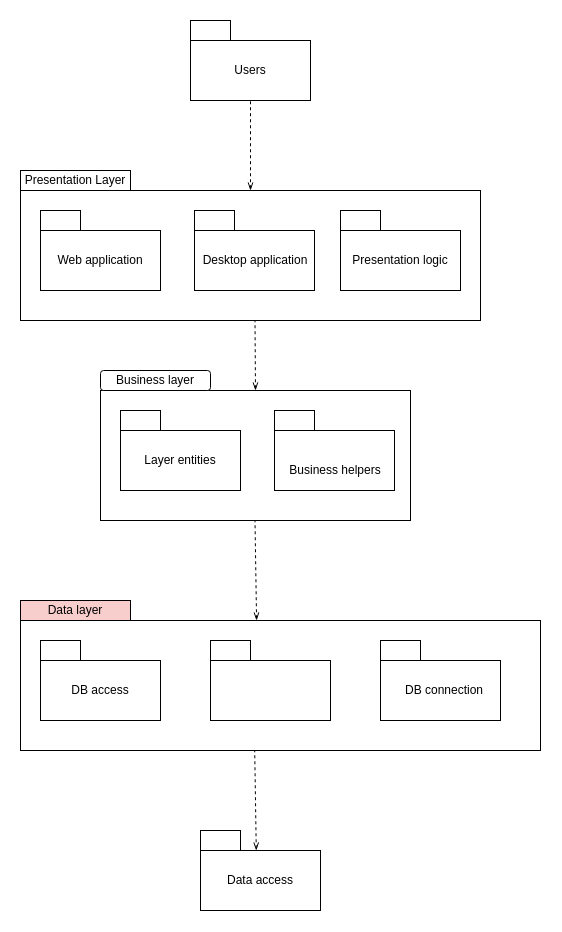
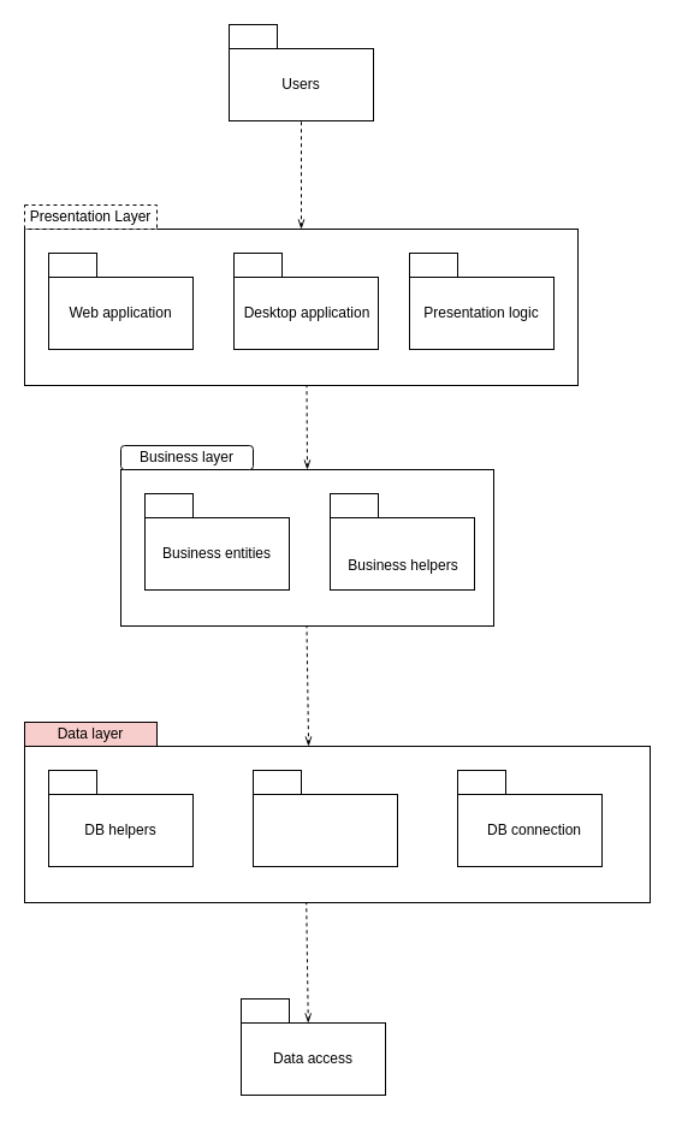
  <mxCell id="0" />
  <mxCell id="1" parent="0" />
  <mxCell id="2" value="" style="rounded=0;whiteSpace=wrap;html=1;" vertex="1" parent="1"><mxGeometry x="190" y="40" width="120" height="60" as="geometry" /></mxCell>
  <mxCell id="3" value="" style="rounded=0;whiteSpace=wrap;html=1;" vertex="1" parent="1"><mxGeometry x="190" y="20" width="40" height="20" as="geometry" /></mxCell>
  <mxCell id="4" value="Users" style="text;html=1;strokeColor=none;fillColor=none;align=center;verticalAlign=middle;whiteSpace=wrap;rounded=0;" vertex="1" parent="1"><mxGeometry x="230" y="60" width="40" height="20" as="geometry" /></mxCell>
  <mxCell id="5" value="" style="rounded=0;whiteSpace=wrap;html=1;" vertex="1" parent="1"><mxGeometry x="20" y="190" width="460" height="130" as="geometry" /></mxCell>
- <mxCell id="6" value="Presentation Layer" style="rounded=0;whiteSpace=wrap;html=1;" vertex="1" parent="1"><mxGeometry x="20" y="170" width="110" height="20" as="geometry" /></mxCell>
+ <mxCell id="6" value="Presentation Layer" style="rounded=0;whiteSpace=wrap;html=1;dashed=1;" vertex="1" parent="1"><mxGeometry x="20" y="170" width="110" height="20" as="geometry" /></mxCell>
  <mxCell id="7" value="" style="rounded=0;whiteSpace=wrap;html=1;" vertex="1" parent="1"><mxGeometry x="40" y="230" width="120" height="60" as="geometry" /></mxCell>
  <mxCell id="8" value="" style="rounded=0;whiteSpace=wrap;html=1;" vertex="1" parent="1"><mxGeometry x="40" y="210" width="40" height="20" as="geometry" /></mxCell>
  <mxCell id="9" value="Web application" style="text;html=1;strokeColor=none;fillColor=none;align=center;verticalAlign=middle;whiteSpace=wrap;rounded=0;" vertex="1" parent="1"><mxGeometry x="50" y="250" width="100" height="20" as="geometry" /></mxCell>
  <mxCell id="10" value="" style="rounded=0;whiteSpace=wrap;html=1;" vertex="1" parent="1"><mxGeometry x="194" y="230" width="120" height="60" as="geometry" /></mxCell>
  <mxCell id="11" value="" style="rounded=0;whiteSpace=wrap;html=1;" vertex="1" parent="1"><mxGeometry x="194" y="210" width="40" height="20" as="geometry" /></mxCell>
  <mxCell id="12" value="Desktop application" style="text;html=1;strokeColor=none;fillColor=none;align=center;verticalAlign=middle;whiteSpace=wrap;rounded=0;" vertex="1" parent="1"><mxGeometry x="200" y="250" width="110" height="20" as="geometry" /></mxCell>
  <mxCell id="13" value="" style="rounded=0;whiteSpace=wrap;html=1;" vertex="1" parent="1"><mxGeometry x="340" y="230" width="120" height="60" as="geometry" /></mxCell>
  <mxCell id="14" value="" style="rounded=0;whiteSpace=wrap;html=1;" vertex="1" parent="1"><mxGeometry x="340" y="210" width="40" height="20" as="geometry" /></mxCell>
  <mxCell id="15" value="Presentation logic" style="text;html=1;strokeColor=none;fillColor=none;align=center;verticalAlign=middle;whiteSpace=wrap;rounded=0;" vertex="1" parent="1"><mxGeometry x="350" y="250" width="100" height="20" as="geometry" /></mxCell>
  <mxCell id="16" value="" style="endArrow=none;dashed=1;html=1;entryX=0.5;entryY=1;entryDx=0;entryDy=0;startArrow=openThin;startFill=0;" edge="1" parent="1" source="5" target="2"><mxGeometry width="50" height="50" relative="1" as="geometry"><mxPoint x="230" y="180" as="sourcePoint" /><mxPoint x="280" y="130" as="targetPoint" /></mxGeometry></mxCell>
  <mxCell id="17" value="" style="rounded=0;whiteSpace=wrap;html=1;" vertex="1" parent="1"><mxGeometry x="100" y="390" width="310" height="130" as="geometry" /></mxCell>
  <mxCell id="18" value="Business layer" style="whiteSpace=wrap;html=1;rounded=1;" vertex="1" parent="1"><mxGeometry x="100" y="370" width="110" height="20" as="geometry" /></mxCell>
  <mxCell id="19" value="" style="rounded=0;whiteSpace=wrap;html=1;" vertex="1" parent="1"><mxGeometry x="120" y="430" width="120" height="60" as="geometry" /></mxCell>
  <mxCell id="20" value="" style="rounded=0;whiteSpace=wrap;html=1;" vertex="1" parent="1"><mxGeometry x="120" y="410" width="40" height="20" as="geometry" /></mxCell>
- <mxCell id="21" value="Layer entities" style="text;html=1;strokeColor=none;fillColor=none;align=center;verticalAlign=middle;whiteSpace=wrap;rounded=0;" vertex="1" parent="1"><mxGeometry x="130" y="450" width="100" height="20" as="geometry" /></mxCell>
+ <mxCell id="21" value="Business entities" style="text;html=1;strokeColor=none;fillColor=none;align=center;verticalAlign=middle;whiteSpace=wrap;rounded=0;" vertex="1" parent="1"><mxGeometry x="130" y="450" width="100" height="20" as="geometry" /></mxCell>
  <mxCell id="22" value="" style="rounded=0;whiteSpace=wrap;html=1;" vertex="1" parent="1"><mxGeometry x="274" y="430" width="120" height="60" as="geometry" /></mxCell>
  <mxCell id="23" value="" style="rounded=0;whiteSpace=wrap;html=1;" vertex="1" parent="1"><mxGeometry x="274" y="410" width="40" height="20" as="geometry" /></mxCell>
  <mxCell id="24" value="Business helpers" style="text;html=1;strokeColor=none;fillColor=none;align=center;verticalAlign=middle;whiteSpace=wrap;rounded=0;" vertex="1" parent="1"><mxGeometry x="280" y="460" width="110" height="20" as="geometry" /></mxCell>
  <mxCell id="25" value="" style="rounded=0;whiteSpace=wrap;html=1;" vertex="1" parent="1"><mxGeometry x="20" y="620" width="520" height="130" as="geometry" /></mxCell>
  <mxCell id="26" value="Data layer" style="rounded=0;whiteSpace=wrap;html=1;fillColor=#f8cecc;" vertex="1" parent="1"><mxGeometry x="20" y="600" width="110" height="20" as="geometry" /></mxCell>
  <mxCell id="27" value="" style="rounded=0;whiteSpace=wrap;html=1;" vertex="1" parent="1"><mxGeometry x="40" y="660" width="120" height="60" as="geometry" /></mxCell>
  <mxCell id="28" value="" style="rounded=0;whiteSpace=wrap;html=1;" vertex="1" parent="1"><mxGeometry x="40" y="640" width="40" height="20" as="geometry" /></mxCell>
- <mxCell id="29" value="DB access" style="text;html=1;strokeColor=none;fillColor=none;align=center;verticalAlign=middle;whiteSpace=wrap;rounded=0;" vertex="1" parent="1"><mxGeometry x="50" y="680" width="100" height="20" as="geometry" /></mxCell>
+ <mxCell id="29" value="DB helpers" style="text;html=1;strokeColor=none;fillColor=none;align=center;verticalAlign=middle;whiteSpace=wrap;rounded=0;" vertex="1" parent="1"><mxGeometry x="50" y="680" width="100" height="20" as="geometry" /></mxCell>
  <mxCell id="30" value="" style="rounded=0;whiteSpace=wrap;html=1;" vertex="1" parent="1"><mxGeometry x="210" y="660" width="120" height="60" as="geometry" /></mxCell>
  <mxCell id="31" value="" style="rounded=0;whiteSpace=wrap;html=1;" vertex="1" parent="1"><mxGeometry x="210" y="640" width="40" height="20" as="geometry" /></mxCell>
  <mxCell id="32" value="" style="rounded=0;whiteSpace=wrap;html=1;" vertex="1" parent="1"><mxGeometry x="380" y="660" width="120" height="60" as="geometry" /></mxCell>
  <mxCell id="33" value="" style="rounded=0;whiteSpace=wrap;html=1;" vertex="1" parent="1"><mxGeometry x="380" y="640" width="40" height="20" as="geometry" /></mxCell>
  <mxCell id="34" value="DB connection" style="text;html=1;strokeColor=none;fillColor=none;align=center;verticalAlign=middle;whiteSpace=wrap;rounded=0;" vertex="1" parent="1"><mxGeometry x="394" y="680" width="100" height="20" as="geometry" /></mxCell>
  <mxCell id="35" value="" style="endArrow=none;dashed=1;html=1;entryX=0.5;entryY=1;entryDx=0;entryDy=0;startArrow=openThin;startFill=0;exitX=0.5;exitY=0;exitDx=0;exitDy=0;" edge="1" parent="1" source="17"><mxGeometry width="50" height="50" relative="1" as="geometry"><mxPoint x="255" y="370" as="sourcePoint" /><mxPoint x="254.5" y="320" as="targetPoint" /></mxGeometry></mxCell>
  <mxCell id="36" value="" style="endArrow=none;dashed=1;html=1;entryX=0.5;entryY=1;entryDx=0;entryDy=0;startArrow=openThin;startFill=0;exitX=0.454;exitY=0;exitDx=0;exitDy=0;exitPerimeter=0;" edge="1" parent="1" source="25"><mxGeometry width="50" height="50" relative="1" as="geometry"><mxPoint x="254.5" y="610" as="sourcePoint" /><mxPoint x="254.5" y="520" as="targetPoint" /></mxGeometry></mxCell>
  <mxCell id="37" value="" style="rounded=0;whiteSpace=wrap;html=1;" vertex="1" parent="1"><mxGeometry x="200" y="850" width="120" height="60" as="geometry" /></mxCell>
  <mxCell id="38" value="" style="rounded=0;whiteSpace=wrap;html=1;" vertex="1" parent="1"><mxGeometry x="200" y="830" width="40" height="20" as="geometry" /></mxCell>
  <mxCell id="39" value="Data access" style="text;html=1;strokeColor=none;fillColor=none;align=center;verticalAlign=middle;whiteSpace=wrap;rounded=0;" vertex="1" parent="1"><mxGeometry x="210" y="870" width="100" height="20" as="geometry" /></mxCell>
  <mxCell id="40" value="" style="endArrow=none;dashed=1;html=1;entryX=0.5;entryY=1;entryDx=0;entryDy=0;startArrow=openThin;startFill=0;exitX=0.454;exitY=0;exitDx=0;exitDy=0;exitPerimeter=0;" edge="1" parent="1"><mxGeometry width="50" height="50" relative="1" as="geometry"><mxPoint x="255.79" y="850" as="sourcePoint" /><mxPoint x="254.21" y="750" as="targetPoint" /></mxGeometry></mxCell>
